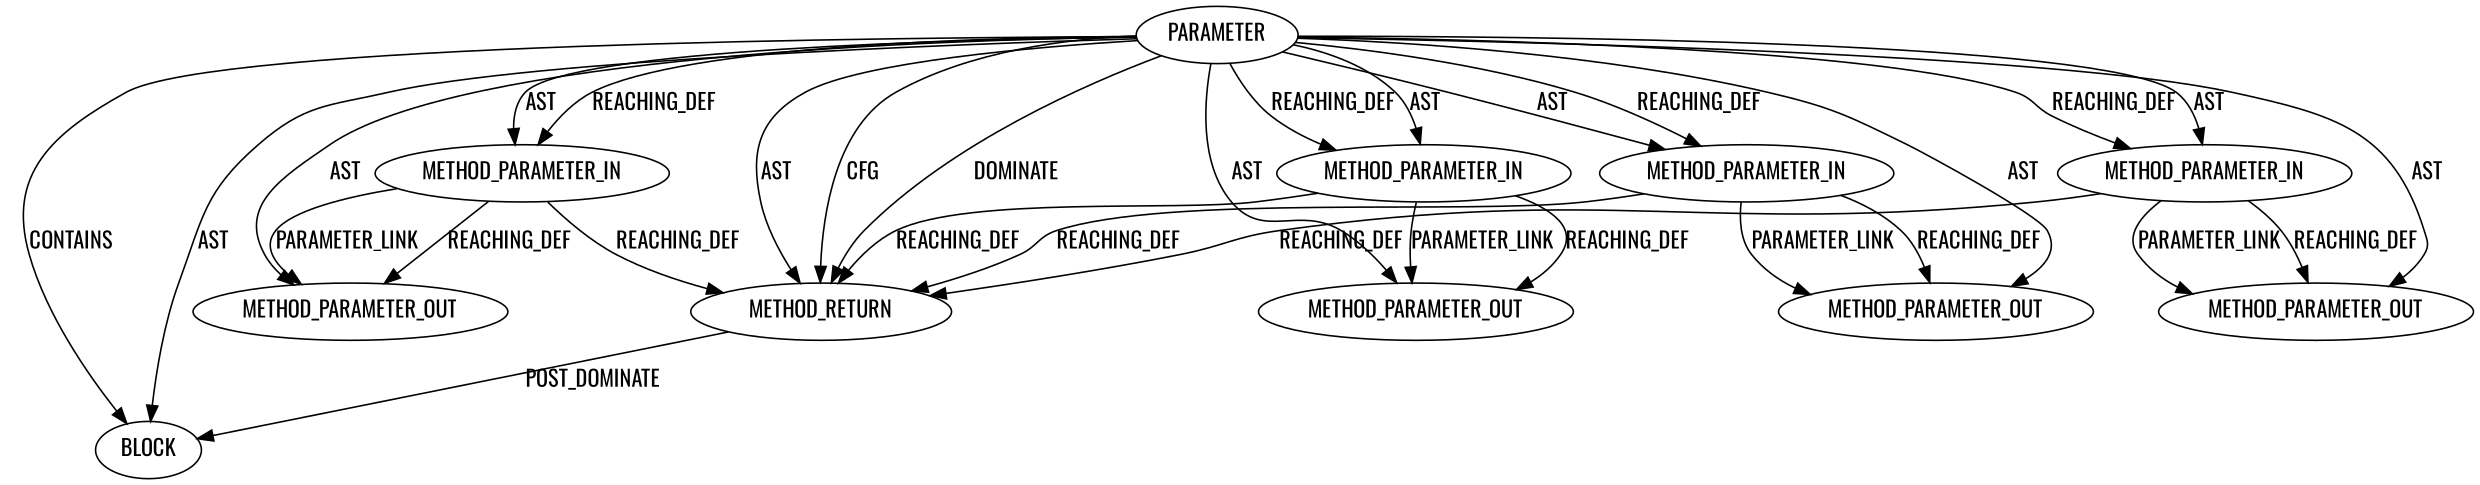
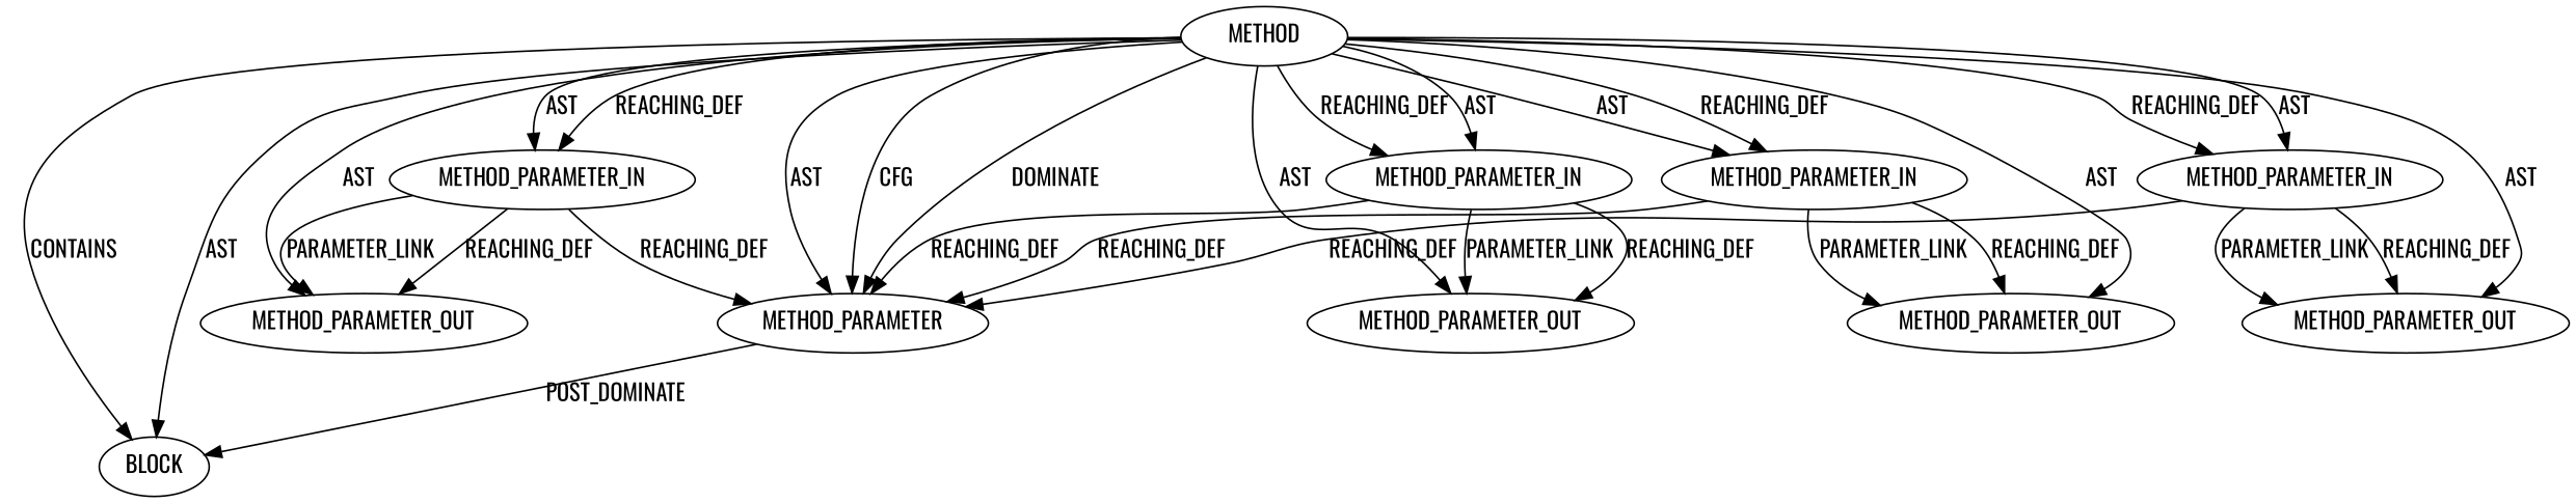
  digraph {
    fontname=Oswald
    node [CODE="<empty>" ORDER=1 fontname=Oswald EVALUATION_STRATEGY=BY_VALUE IS_VARIADIC=false TYPE_FULL_NAME=ANY]
    edge [fontname=Oswald]
-   n1 [AST_PARENT_FULL_NAME="<global>" AST_PARENT_TYPE=NAMESPACE_BLOCK FILENAME="<empty>" FULL_NAME=ceph_decode_need IS_EXTERNAL=true NAME=ceph_decode_need ORDER=0 label=PARAMETER EVALUATION_STRATEGY="" IS_VARIADIC="" TYPE_FULL_NAME=""]
+   n1 [AST_PARENT_FULL_NAME="<global>" AST_PARENT_TYPE=NAMESPACE_BLOCK FILENAME="<empty>" FULL_NAME=ceph_decode_need IS_EXTERNAL=true NAME=ceph_decode_need ORDER=0 label=METHOD EVALUATION_STRATEGY="" IS_VARIADIC="" TYPE_FULL_NAME=""]
    n2 [CODE=p3 INDEX=3 NAME=p3 ORDER=3 label=METHOD_PARAMETER_IN]
    n3 [CODE=p1 INDEX=1 NAME=p1 label=METHOD_PARAMETER_OUT]
-   n4 [CODE=RET ORDER=2 label=METHOD_RETURN IS_VARIADIC=""]
+   n4 [CODE=RET ORDER=2 label=METHOD_PARAMETER IS_VARIADIC=""]
    n5 [ARGUMENT_INDEX=1 label=BLOCK EVALUATION_STRATEGY="" IS_VARIADIC=""]
    n6 [CODE=p4 INDEX=4 NAME=p4 ORDER=4 label=METHOD_PARAMETER_OUT]
    n7 [CODE=p2 INDEX=2 NAME=p2 ORDER=2 label=METHOD_PARAMETER_IN]
    n8 [CODE=p4 INDEX=4 NAME=p4 ORDER=4 label=METHOD_PARAMETER_IN]
    n9 [CODE=p2 INDEX=2 NAME=p2 ORDER=2 label=METHOD_PARAMETER_OUT]
    n10 [CODE=p1 INDEX=1 NAME=p1 label=METHOD_PARAMETER_IN]
    n11 [CODE=p3 INDEX=3 NAME=p3 ORDER=3 label=METHOD_PARAMETER_OUT]
    n1 -> n2 [label=REACHING_DEF]
    n1 -> n2 [label=AST]
    n1 -> n3 [label=AST]
    n1 -> n4 [label=AST]
    n1 -> n4 [label=CFG]
    n1 -> n4 [label=DOMINATE]
    n1 -> n5 [label=CONTAINS]
    n1 -> n5 [label=AST]
    n1 -> n6 [label=AST]
    n1 -> n7 [label=REACHING_DEF]
    n1 -> n7 [label=AST]
    n1 -> n8 [label=AST]
    n1 -> n8 [label=REACHING_DEF]
    n1 -> n9 [label=AST]
    n1 -> n10 [label=REACHING_DEF]
    n1 -> n10 [label=AST]
    n1 -> n11 [label=AST]
    n2 -> n4 [VARIABLE=p3 label=REACHING_DEF]
    n2 -> n11 [label=PARAMETER_LINK]
    n2 -> n11 [VARIABLE=p3 label=REACHING_DEF]
    n4 -> n5 [label=POST_DOMINATE]
    n7 -> n4 [VARIABLE=p2 label=REACHING_DEF]
    n7 -> n9 [VARIABLE=p2 label=REACHING_DEF]
    n7 -> n9 [label=PARAMETER_LINK]
    n8 -> n4 [VARIABLE=p4 label=REACHING_DEF]
    n8 -> n6 [VARIABLE=p4 label=REACHING_DEF]
    n8 -> n6 [label=PARAMETER_LINK]
    n10 -> n3 [label=PARAMETER_LINK]
    n10 -> n3 [VARIABLE=p1 label=REACHING_DEF]
    n10 -> n4 [VARIABLE=p1 label=REACHING_DEF]
  }
